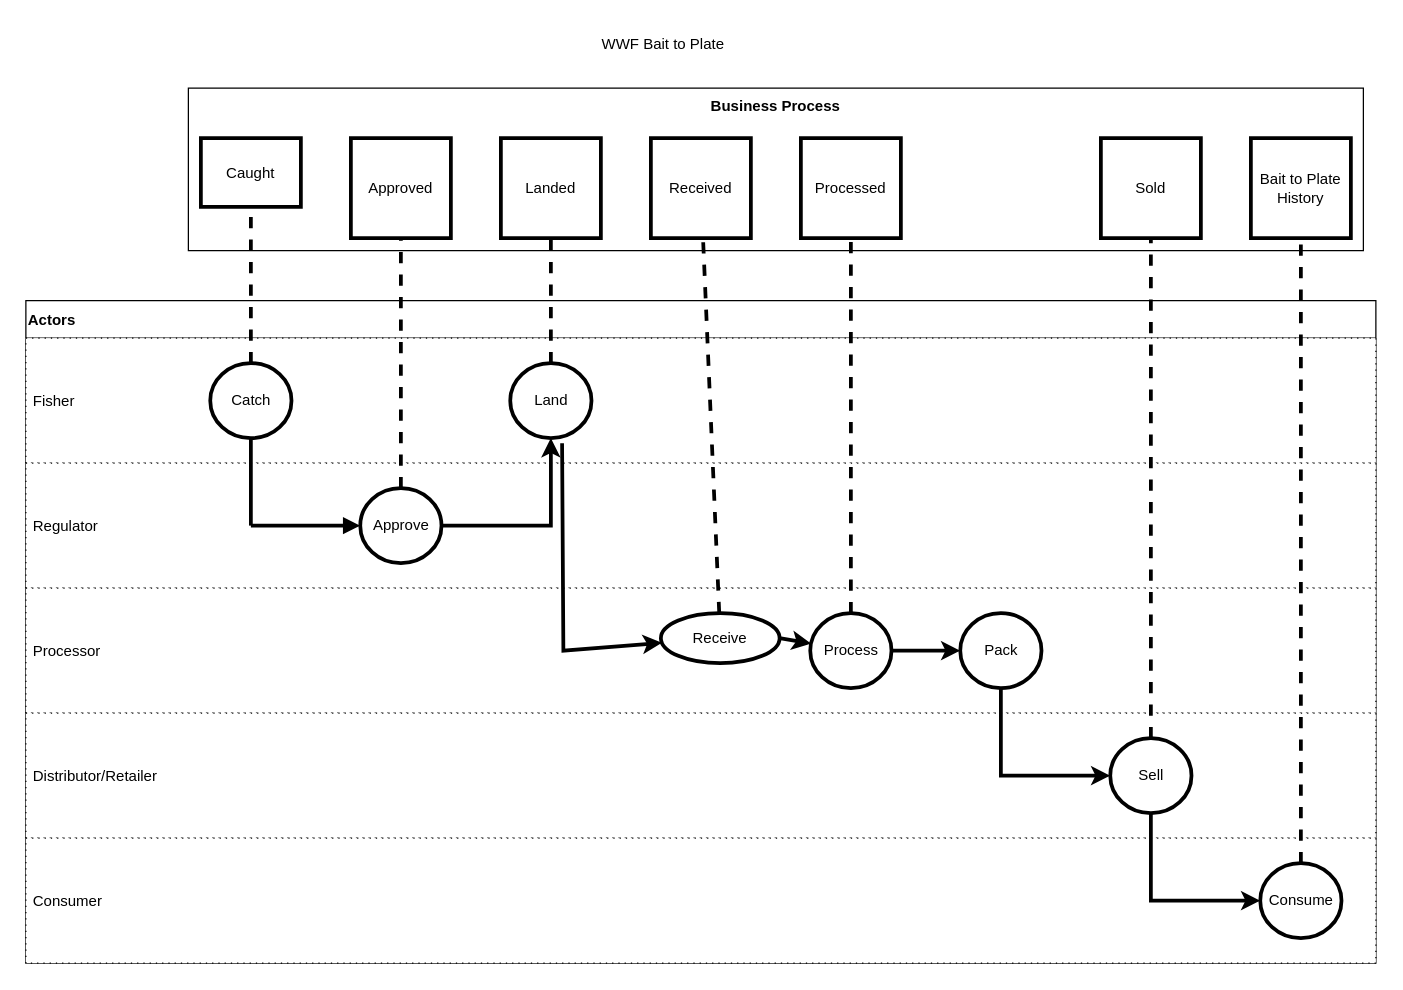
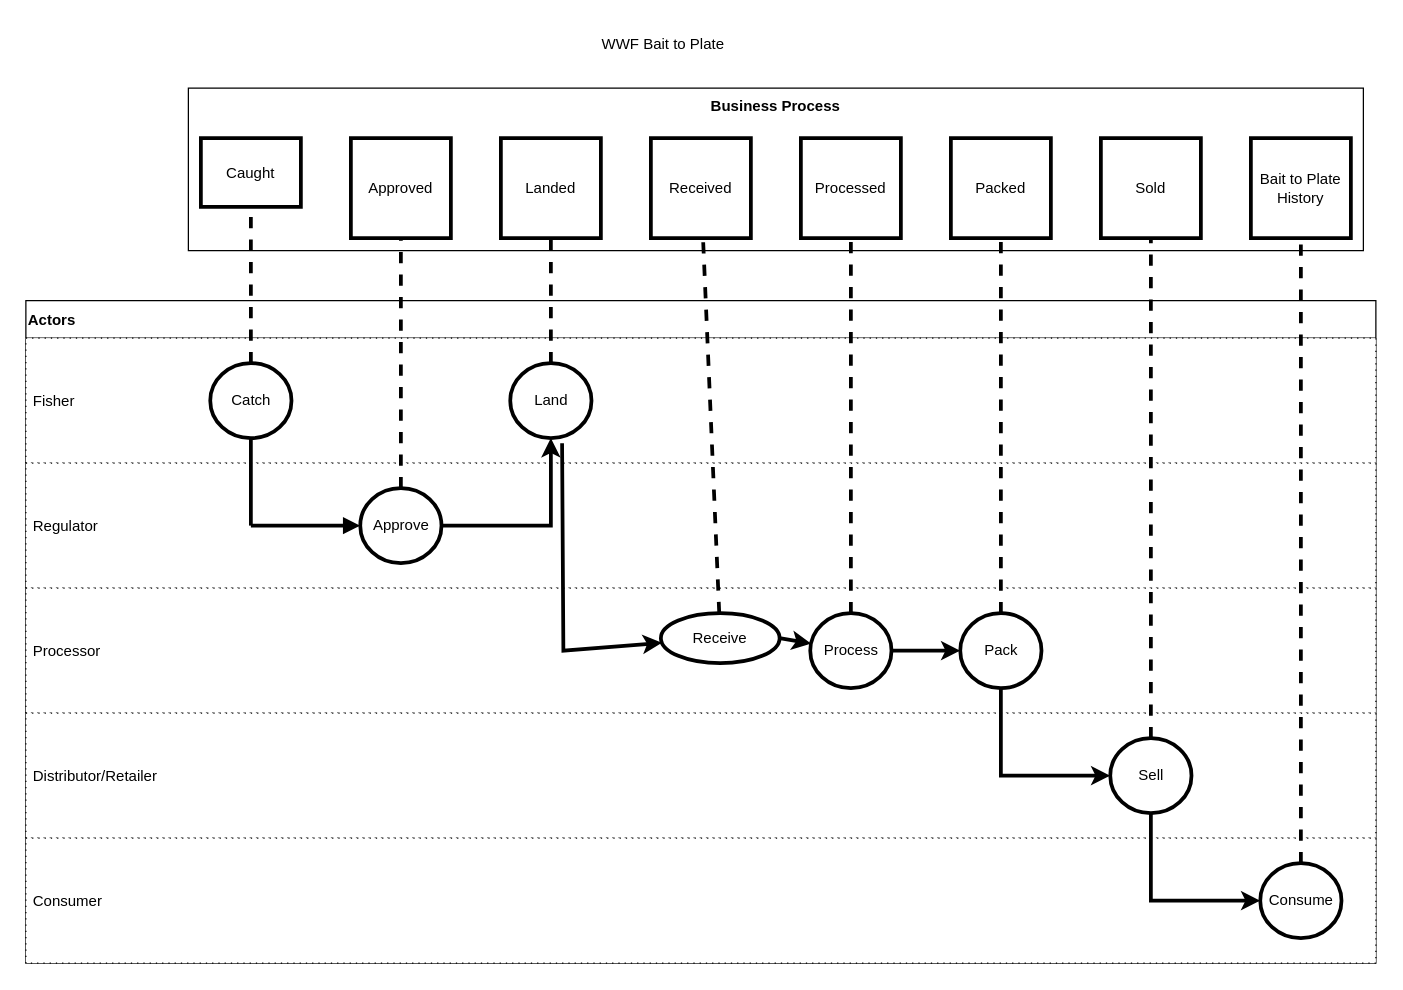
  <mxCell id="0" />
  <mxCell id="1" parent="0" />
  <mxCell id="2" value="Actors" style="swimlane;fontStyle=1;childLayout=stackLayout;horizontal=1;startSize=30;horizontalStack=0;resizeParent=1;resizeParentMax=0;resizeLast=0;collapsible=1;marginBottom=0;flipH=0;flipV=0;direction=east;align=left;" vertex="1" parent="1"><mxGeometry x="20" y="240" width="1080" height="530" as="geometry"><mxRectangle x="10" y="200" width="70" height="30" as="alternateBounds" /></mxGeometry></mxCell>
  <mxCell id="3" value="Fisher" style="text;strokeColor=default;fillColor=default;align=left;verticalAlign=middle;spacingLeft=4;spacingRight=4;overflow=hidden;points=[[0,0.5],[1,0.5]];portConstraint=eastwest;rotatable=0;dashed=1;dashPattern=1 4;" vertex="1" parent="2"><mxGeometry y="30" width="1080" height="100" as="geometry" /></mxCell>
  <mxCell id="4" value="Regulator" style="text;strokeColor=default;fillColor=default;align=left;verticalAlign=middle;spacingLeft=4;spacingRight=4;overflow=hidden;points=[[0,0.5],[1,0.5]];portConstraint=eastwest;rotatable=0;dashed=1;dashPattern=1 4;" vertex="1" parent="2"><mxGeometry y="130" width="1080" height="100" as="geometry" /></mxCell>
  <mxCell id="5" value="Processor" style="text;strokeColor=default;fillColor=default;align=left;verticalAlign=middle;spacingLeft=4;spacingRight=4;overflow=hidden;points=[[0,0.5],[1,0.5]];portConstraint=eastwest;rotatable=0;dashed=1;dashPattern=1 4;" vertex="1" parent="2"><mxGeometry y="230" width="1080" height="100" as="geometry" /></mxCell>
  <mxCell id="6" value="Distributor/Retailer" style="text;strokeColor=default;fillColor=default;align=left;verticalAlign=middle;spacingLeft=4;spacingRight=4;overflow=hidden;points=[[0,0.5],[1,0.5]];portConstraint=eastwest;rotatable=0;dashed=1;dashPattern=1 4;" vertex="1" parent="2"><mxGeometry y="330" width="1080" height="100" as="geometry" /></mxCell>
  <mxCell id="7" value="Consumer" style="text;strokeColor=default;fillColor=default;align=left;verticalAlign=middle;spacingLeft=4;spacingRight=4;overflow=hidden;points=[[0,0.5],[1,0.5]];portConstraint=eastwest;rotatable=0;dashed=1;dashPattern=1 4;" vertex="1" parent="2"><mxGeometry y="430" width="1080" height="100" as="geometry" /></mxCell>
  <mxCell id="8" value="" style="rounded=0;whiteSpace=wrap;html=1;fillColor=none;" vertex="1" parent="1"><mxGeometry x="150" y="70" width="940" height="130" as="geometry" /></mxCell>
  <mxCell id="9" value="&lt;div&gt;WWF Bait to Plate&lt;/div&gt;" style="text;html=1;strokeColor=none;fillColor=none;align=center;verticalAlign=middle;whiteSpace=wrap;rounded=0;" vertex="1" parent="1"><mxGeometry x="440" y="20" width="180" height="30" as="geometry" /></mxCell>
  <mxCell id="10" value="&lt;div&gt;Caught&lt;/div&gt;" style="whiteSpace=wrap;html=1;aspect=fixed;strokeWidth=3;" vertex="1" parent="1"><mxGeometry x="160" y="110" width="80" height="55" as="geometry" /></mxCell>
  <mxCell id="11" value="&lt;div&gt;Approved&lt;/div&gt;" style="whiteSpace=wrap;html=1;aspect=fixed;strokeWidth=3;" vertex="1" parent="1"><mxGeometry x="280" y="110" width="80" height="80" as="geometry" /></mxCell>
  <mxCell id="12" value="&lt;div&gt;Landed&lt;/div&gt;" style="whiteSpace=wrap;html=1;aspect=fixed;strokeWidth=3;" vertex="1" parent="1"><mxGeometry x="400" y="110" width="80" height="80" as="geometry" /></mxCell>
  <mxCell id="13" value="Received" style="whiteSpace=wrap;html=1;aspect=fixed;strokeWidth=3;" vertex="1" parent="1"><mxGeometry x="520" y="110" width="80" height="80" as="geometry" /></mxCell>
  <mxCell id="14" value="Processed" style="whiteSpace=wrap;html=1;aspect=fixed;strokeWidth=3;" vertex="1" parent="1"><mxGeometry x="640" y="110" width="80" height="80" as="geometry" /></mxCell>
+ <mxCell id="15" value="Packed" style="whiteSpace=wrap;html=1;aspect=fixed;strokeWidth=3;" vertex="1" parent="1"><mxGeometry x="760" y="110" width="80" height="80" as="geometry" /></mxCell>
  <mxCell id="16" value="Sold" style="whiteSpace=wrap;html=1;aspect=fixed;strokeWidth=3;" vertex="1" parent="1"><mxGeometry x="880" y="110" width="80" height="80" as="geometry" /></mxCell>
  <mxCell id="17" value="Bait to Plate History" style="whiteSpace=wrap;html=1;aspect=fixed;strokeWidth=3;" vertex="1" parent="1"><mxGeometry x="1000" y="110" width="80" height="80" as="geometry" /></mxCell>
  <mxCell id="18" value="&lt;div&gt;&lt;span&gt;&lt;strong&gt;Business Process&lt;/strong&gt;&lt;/span&gt;&lt;/div&gt;" style="text;html=1;strokeColor=none;fillColor=none;align=center;verticalAlign=middle;whiteSpace=wrap;rounded=0;" vertex="1" parent="1"><mxGeometry x="540" y="70" width="160" height="30" as="geometry" /></mxCell>
  <mxCell id="19" style="orthogonalLoop=1;jettySize=auto;html=1;dashed=1;rounded=1;strokeColor=default;endArrow=none;endFill=0;strokeWidth=3;" edge="1" parent="1" source="21" target="10"><mxGeometry relative="1" as="geometry" /></mxCell>
  <mxCell id="20" style="edgeStyle=none;rounded=1;orthogonalLoop=1;jettySize=auto;html=1;endArrow=none;endFill=0;strokeColor=default;strokeWidth=3;" edge="1" parent="1" source="21"><mxGeometry relative="1" as="geometry"><mxPoint x="200" y="420" as="targetPoint" /></mxGeometry></mxCell>
  <mxCell id="21" value="&lt;div&gt;Catch&lt;/div&gt;" style="ellipse;whiteSpace=wrap;html=1;strokeColor=default;fillColor=default;strokeWidth=3;" vertex="1" parent="1"><mxGeometry x="167.5" y="290" width="65" height="60" as="geometry" /></mxCell>
  <mxCell id="22" style="edgeStyle=none;rounded=1;orthogonalLoop=1;jettySize=auto;html=1;endArrow=none;endFill=0;strokeColor=default;startArrow=block;startFill=1;strokeWidth=3;" edge="1" parent="1" source="24"><mxGeometry relative="1" as="geometry"><mxPoint x="200" y="420" as="targetPoint" /></mxGeometry></mxCell>
  <mxCell id="23" style="edgeStyle=none;rounded=1;orthogonalLoop=1;jettySize=auto;html=1;dashed=1;startArrow=none;startFill=0;endArrow=none;endFill=0;strokeColor=default;strokeWidth=3;" edge="1" parent="1" source="24" target="11"><mxGeometry relative="1" as="geometry" /></mxCell>
  <mxCell id="24" value="Approve" style="ellipse;whiteSpace=wrap;html=1;strokeColor=default;fillColor=default;strokeWidth=3;" vertex="1" parent="1"><mxGeometry x="287.5" y="390" width="65" height="60" as="geometry" /></mxCell>
  <mxCell id="25" style="edgeStyle=none;rounded=1;orthogonalLoop=1;jettySize=auto;html=1;entryX=0.5;entryY=1;entryDx=0;entryDy=0;dashed=1;startArrow=none;startFill=0;endArrow=none;endFill=0;strokeColor=default;strokeWidth=3;" edge="1" parent="1" source="27" target="12"><mxGeometry relative="1" as="geometry" /></mxCell>
  <mxCell id="26" style="edgeStyle=none;rounded=0;orthogonalLoop=1;jettySize=auto;html=1;startArrow=classic;startFill=1;endArrow=none;endFill=0;strokeColor=default;strokeWidth=3;" edge="1" parent="1" source="27" target="24"><mxGeometry relative="1" as="geometry"><Array as="points"><mxPoint x="440" y="420" /></Array></mxGeometry></mxCell>
  <mxCell id="27" value="Land" style="ellipse;whiteSpace=wrap;html=1;strokeColor=default;fillColor=default;strokeWidth=3;" vertex="1" parent="1"><mxGeometry x="407.5" y="290" width="65" height="60" as="geometry" /></mxCell>
  <mxCell id="28" style="edgeStyle=none;rounded=0;orthogonalLoop=1;jettySize=auto;html=1;startArrow=classic;startFill=1;endArrow=none;endFill=0;strokeColor=default;entryX=0.638;entryY=1.067;entryDx=0;entryDy=0;entryPerimeter=0;strokeWidth=3;" edge="1" parent="1" source="30" target="27"><mxGeometry relative="1" as="geometry"><mxPoint x="370" y="520" as="targetPoint" /><Array as="points"><mxPoint x="450" y="520" /></Array></mxGeometry></mxCell>
  <mxCell id="29" style="edgeStyle=none;rounded=0;orthogonalLoop=1;jettySize=auto;html=1;dashed=1;startArrow=none;startFill=0;endArrow=none;endFill=0;strokeColor=default;strokeWidth=3;" edge="1" parent="1" source="30" target="13"><mxGeometry relative="1" as="geometry" /></mxCell>
  <mxCell id="30" value="Receive" style="ellipse;whiteSpace=wrap;html=1;strokeColor=default;fillColor=default;strokeWidth=3;" vertex="1" parent="1"><mxGeometry x="528" y="490" width="95" height="40" as="geometry" /></mxCell>
  <mxCell id="31" style="edgeStyle=none;rounded=0;orthogonalLoop=1;jettySize=auto;html=1;entryX=1;entryY=0.5;entryDx=0;entryDy=0;startArrow=classic;startFill=1;endArrow=none;endFill=0;strokeColor=default;strokeWidth=3;" edge="1" parent="1" source="33" target="30"><mxGeometry relative="1" as="geometry" /></mxCell>
  <mxCell id="32" style="edgeStyle=none;rounded=0;orthogonalLoop=1;jettySize=auto;html=1;entryX=0.5;entryY=1;entryDx=0;entryDy=0;dashed=1;startArrow=none;startFill=0;endArrow=none;endFill=0;strokeColor=default;strokeWidth=3;" edge="1" parent="1" source="33" target="14"><mxGeometry relative="1" as="geometry" /></mxCell>
  <mxCell id="33" value="Process" style="ellipse;whiteSpace=wrap;html=1;strokeColor=default;fillColor=default;strokeWidth=3;" vertex="1" parent="1"><mxGeometry x="647.5" y="490" width="65" height="60" as="geometry" /></mxCell>
  <mxCell id="34" style="edgeStyle=none;rounded=0;orthogonalLoop=1;jettySize=auto;html=1;entryX=1;entryY=0.5;entryDx=0;entryDy=0;startArrow=classic;startFill=1;endArrow=none;endFill=0;strokeColor=default;strokeWidth=3;" edge="1" parent="1" source="36" target="33"><mxGeometry relative="1" as="geometry" /></mxCell>
+ <mxCell id="35" style="edgeStyle=none;rounded=0;orthogonalLoop=1;jettySize=auto;html=1;entryX=0.5;entryY=1;entryDx=0;entryDy=0;dashed=1;startArrow=none;startFill=0;endArrow=none;endFill=0;strokeColor=default;strokeWidth=3;" edge="1" parent="1" source="36" target="15"><mxGeometry relative="1" as="geometry" /></mxCell>
  <mxCell id="36" value="Pack" style="ellipse;whiteSpace=wrap;html=1;strokeColor=default;fillColor=default;strokeWidth=3;" vertex="1" parent="1"><mxGeometry x="767.5" y="490" width="65" height="60" as="geometry" /></mxCell>
  <mxCell id="37" style="edgeStyle=none;rounded=0;orthogonalLoop=1;jettySize=auto;html=1;startArrow=classic;startFill=1;endArrow=none;endFill=0;strokeColor=default;entryX=0.5;entryY=1;entryDx=0;entryDy=0;strokeWidth=3;" edge="1" parent="1" source="39" target="36"><mxGeometry relative="1" as="geometry"><mxPoint x="740" y="620" as="targetPoint" /><Array as="points"><mxPoint x="800" y="620" /></Array></mxGeometry></mxCell>
  <mxCell id="38" style="edgeStyle=none;rounded=0;orthogonalLoop=1;jettySize=auto;html=1;entryX=0.5;entryY=1;entryDx=0;entryDy=0;dashed=1;startArrow=none;startFill=0;endArrow=none;endFill=0;strokeColor=default;strokeWidth=3;" edge="1" parent="1" source="39" target="16"><mxGeometry relative="1" as="geometry" /></mxCell>
  <mxCell id="39" value="Sell" style="ellipse;whiteSpace=wrap;html=1;strokeColor=default;fillColor=default;strokeWidth=3;" vertex="1" parent="1"><mxGeometry x="887.5" y="590" width="65" height="60" as="geometry" /></mxCell>
  <mxCell id="40" style="edgeStyle=none;rounded=0;orthogonalLoop=1;jettySize=auto;html=1;dashed=1;startArrow=none;startFill=0;endArrow=none;endFill=0;strokeColor=default;strokeWidth=3;" edge="1" parent="1" source="42" target="17"><mxGeometry relative="1" as="geometry" /></mxCell>
  <mxCell id="41" style="edgeStyle=none;rounded=0;orthogonalLoop=1;jettySize=auto;html=1;startArrow=classic;startFill=1;endArrow=none;endFill=0;strokeColor=default;entryX=0.5;entryY=1;entryDx=0;entryDy=0;strokeWidth=3;" edge="1" parent="1" source="42" target="39"><mxGeometry relative="1" as="geometry"><mxPoint x="820" y="720" as="targetPoint" /><Array as="points"><mxPoint x="920" y="720" /></Array></mxGeometry></mxCell>
  <mxCell id="42" value="Consume" style="ellipse;whiteSpace=wrap;html=1;strokeColor=default;fillColor=default;strokeWidth=3;" vertex="1" parent="1"><mxGeometry x="1007.5" y="690" width="65" height="60" as="geometry" /></mxCell>
